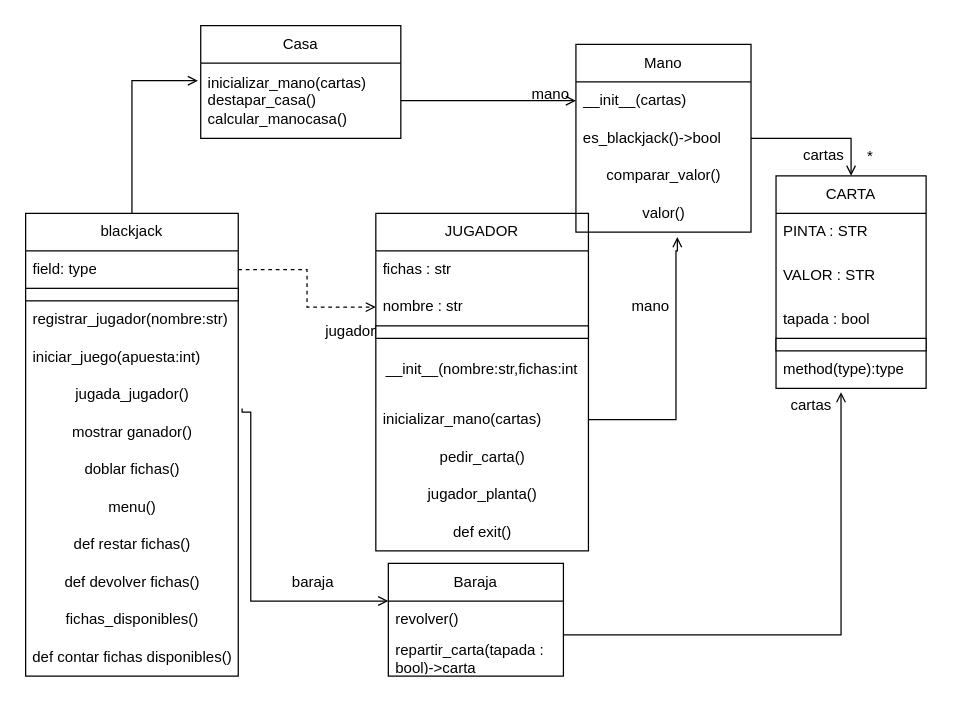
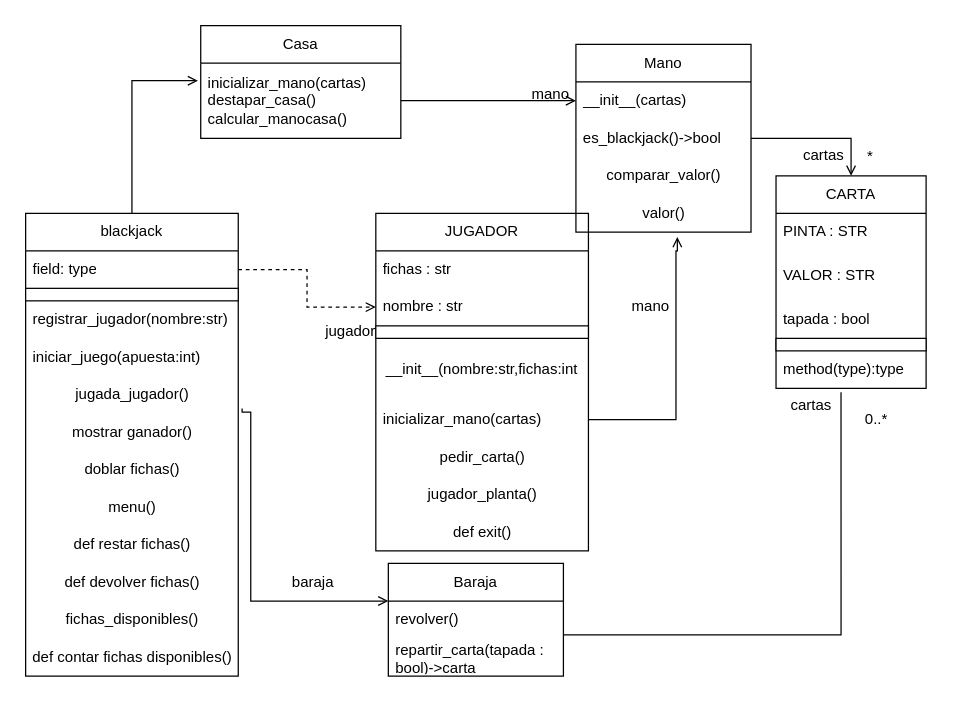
  <mxCell id="0" />
  <mxCell id="1" parent="0" />
  <mxCell id="2" value="CARTA" style="swimlane;fontStyle=0;childLayout=stackLayout;horizontal=1;startSize=30;horizontalStack=0;resizeParent=1;resizeParentMax=0;resizeLast=0;collapsible=1;marginBottom=0;whiteSpace=wrap;html=1;" parent="1" vertex="1"><mxGeometry x="620" y="140" width="120" height="170" as="geometry" /></mxCell>
  <mxCell id="3" value="PINTA : STR" style="text;strokeColor=none;fillColor=none;align=left;verticalAlign=middle;spacingLeft=4;spacingRight=4;overflow=hidden;points=[[0,0.5],[1,0.5]];portConstraint=eastwest;rotatable=0;whiteSpace=wrap;html=1;" parent="2" vertex="1"><mxGeometry y="30" width="120" height="30" as="geometry" /></mxCell>
  <mxCell id="4" value="VALOR : STR" style="text;strokeColor=none;fillColor=none;align=left;verticalAlign=middle;spacingLeft=4;spacingRight=4;overflow=hidden;points=[[0,0.5],[1,0.5]];portConstraint=eastwest;rotatable=0;whiteSpace=wrap;html=1;" parent="2" vertex="1"><mxGeometry y="60" width="120" height="40" as="geometry" /></mxCell>
  <mxCell id="5" value="tapada : bool" style="text;strokeColor=none;fillColor=none;align=left;verticalAlign=middle;spacingLeft=4;spacingRight=4;overflow=hidden;points=[[0,0.5],[1,0.5]];portConstraint=eastwest;rotatable=0;whiteSpace=wrap;html=1;" parent="2" vertex="1"><mxGeometry y="100" width="120" height="30" as="geometry" /></mxCell>
  <mxCell id="6" value="" style="rounded=0;whiteSpace=wrap;html=1;" vertex="1" parent="2"><mxGeometry y="130" width="120" height="10" as="geometry" /></mxCell>
  <mxCell id="7" value="method(type):type" style="text;strokeColor=none;fillColor=none;align=left;verticalAlign=middle;spacingLeft=4;spacingRight=4;overflow=hidden;points=[[0,0.5],[1,0.5]];portConstraint=eastwest;rotatable=0;whiteSpace=wrap;html=1;" parent="2" vertex="1"><mxGeometry y="140" width="120" height="30" as="geometry" /></mxCell>
  <mxCell id="8" value="JUGADOR" style="swimlane;fontStyle=0;childLayout=stackLayout;horizontal=1;startSize=30;horizontalStack=0;resizeParent=1;resizeParentMax=0;resizeLast=0;collapsible=1;marginBottom=0;whiteSpace=wrap;html=1;" parent="1" vertex="1"><mxGeometry x="300" y="170" width="170" height="270" as="geometry" /></mxCell>
  <mxCell id="9" value="fichas : str" style="text;strokeColor=none;fillColor=none;align=left;verticalAlign=middle;spacingLeft=4;spacingRight=4;overflow=hidden;points=[[0,0.5],[1,0.5]];portConstraint=eastwest;rotatable=0;whiteSpace=wrap;html=1;" parent="8" vertex="1"><mxGeometry y="30" width="170" height="30" as="geometry" /></mxCell>
  <mxCell id="10" value="nombre : str" style="text;strokeColor=none;fillColor=none;align=left;verticalAlign=middle;spacingLeft=4;spacingRight=4;overflow=hidden;points=[[0,0.5],[1,0.5]];portConstraint=eastwest;rotatable=0;whiteSpace=wrap;html=1;" parent="8" vertex="1"><mxGeometry y="60" width="170" height="30" as="geometry" /></mxCell>
  <mxCell id="11" value="" style="rounded=0;whiteSpace=wrap;html=1;" vertex="1" parent="8"><mxGeometry y="90" width="170" height="10" as="geometry" /></mxCell>
  <mxCell id="12" value="__init__(nombre:str,fichas:int" style="text;strokeColor=none;fillColor=none;align=center;verticalAlign=middle;spacingLeft=4;spacingRight=4;overflow=hidden;points=[[0,0.5],[1,0.5]];portConstraint=eastwest;rotatable=0;whiteSpace=wrap;html=1;labelPosition=center;verticalLabelPosition=middle;" parent="8" vertex="1"><mxGeometry y="100" width="170" height="50" as="geometry" /></mxCell>
  <mxCell id="13" value="inicializar_mano(cartas)" style="text;strokeColor=none;fillColor=none;align=left;verticalAlign=middle;spacingLeft=4;spacingRight=4;overflow=hidden;points=[[0,0.5],[1,0.5]];portConstraint=eastwest;rotatable=0;whiteSpace=wrap;html=1;" parent="8" vertex="1"><mxGeometry y="150" width="170" height="30" as="geometry" /></mxCell>
  <mxCell id="14" value="pedir_carta()" style="text;html=1;align=center;verticalAlign=middle;resizable=0;points=[];autosize=1;strokeColor=none;fillColor=none;" vertex="1" parent="8"><mxGeometry y="180" width="170" height="30" as="geometry" /></mxCell>
  <mxCell id="15" value="jugador_planta()" style="text;html=1;align=center;verticalAlign=middle;resizable=0;points=[];autosize=1;strokeColor=none;fillColor=none;" vertex="1" parent="8"><mxGeometry y="210" width="170" height="30" as="geometry" /></mxCell>
  <mxCell id="16" value="def exit()" style="text;html=1;align=center;verticalAlign=middle;resizable=0;points=[];autosize=1;strokeColor=none;fillColor=none;" vertex="1" parent="8"><mxGeometry y="240" width="170" height="30" as="geometry" /></mxCell>
  <mxCell id="17" style="edgeStyle=orthogonalEdgeStyle;rounded=0;orthogonalLoop=1;jettySize=auto;html=1;entryX=-0.014;entryY=0.233;entryDx=0;entryDy=0;entryPerimeter=0;endArrow=open;endFill=0;" parent="1" source="18" target="32" edge="1"><mxGeometry relative="1" as="geometry" /></mxCell>
  <mxCell id="18" value="blackjack" style="swimlane;fontStyle=0;childLayout=stackLayout;horizontal=1;startSize=30;horizontalStack=0;resizeParent=1;resizeParentMax=0;resizeLast=0;collapsible=1;marginBottom=0;whiteSpace=wrap;html=1;" parent="1" vertex="1"><mxGeometry x="20" y="170" width="170" height="370" as="geometry" /></mxCell>
  <mxCell id="19" value="field: type" style="text;strokeColor=none;fillColor=none;align=left;verticalAlign=middle;spacingLeft=4;spacingRight=4;overflow=hidden;points=[[0,0.5],[1,0.5]];portConstraint=eastwest;rotatable=0;whiteSpace=wrap;html=1;" parent="18" vertex="1"><mxGeometry y="30" width="170" height="30" as="geometry" /></mxCell>
  <mxCell id="20" value="" style="rounded=0;whiteSpace=wrap;html=1;" vertex="1" parent="18"><mxGeometry y="60" width="170" height="10" as="geometry" /></mxCell>
  <mxCell id="21" value="registrar_jugador(nombre:str)" style="text;strokeColor=none;fillColor=none;align=left;verticalAlign=middle;spacingLeft=4;spacingRight=4;overflow=hidden;points=[[0,0.5],[1,0.5]];portConstraint=eastwest;rotatable=0;whiteSpace=wrap;html=1;" parent="18" vertex="1"><mxGeometry y="70" width="170" height="30" as="geometry" /></mxCell>
  <mxCell id="22" value="iniciar_juego(apuesta:int)" style="text;strokeColor=none;fillColor=none;align=left;verticalAlign=middle;spacingLeft=4;spacingRight=4;overflow=hidden;points=[[0,0.5],[1,0.5]];portConstraint=eastwest;rotatable=0;whiteSpace=wrap;html=1;" parent="18" vertex="1"><mxGeometry y="100" width="170" height="30" as="geometry" /></mxCell>
  <mxCell id="23" value="jugada_jugador()" style="text;html=1;align=center;verticalAlign=middle;resizable=0;points=[];autosize=1;strokeColor=none;fillColor=none;" vertex="1" parent="18"><mxGeometry y="130" width="170" height="30" as="geometry" /></mxCell>
  <mxCell id="24" value="mostrar ganador()" style="text;html=1;align=center;verticalAlign=middle;resizable=0;points=[];autosize=1;strokeColor=none;fillColor=none;" vertex="1" parent="18"><mxGeometry y="160" width="170" height="30" as="geometry" /></mxCell>
  <mxCell id="25" value="doblar fichas()" style="text;html=1;align=center;verticalAlign=middle;resizable=0;points=[];autosize=1;strokeColor=none;fillColor=none;" vertex="1" parent="18"><mxGeometry y="190" width="170" height="30" as="geometry" /></mxCell>
  <mxCell id="26" value="menu()" style="text;html=1;align=center;verticalAlign=middle;resizable=0;points=[];autosize=1;strokeColor=none;fillColor=none;" vertex="1" parent="18"><mxGeometry y="220" width="170" height="30" as="geometry" /></mxCell>
  <mxCell id="27" value="def restar fichas()" style="text;html=1;align=center;verticalAlign=middle;resizable=0;points=[];autosize=1;strokeColor=none;fillColor=none;" vertex="1" parent="18"><mxGeometry y="250" width="170" height="30" as="geometry" /></mxCell>
  <mxCell id="28" value="def devolver fichas()" style="text;html=1;align=center;verticalAlign=middle;resizable=0;points=[];autosize=1;strokeColor=none;fillColor=none;" vertex="1" parent="18"><mxGeometry y="280" width="170" height="30" as="geometry" /></mxCell>
  <mxCell id="29" value="fichas_disponibles()" style="text;html=1;align=center;verticalAlign=middle;resizable=0;points=[];autosize=1;strokeColor=none;fillColor=none;" vertex="1" parent="18"><mxGeometry y="310" width="170" height="30" as="geometry" /></mxCell>
  <mxCell id="30" value="def contar fichas disponibles()" style="text;html=1;align=center;verticalAlign=middle;resizable=0;points=[];autosize=1;strokeColor=none;fillColor=none;" vertex="1" parent="18"><mxGeometry y="340" width="170" height="30" as="geometry" /></mxCell>
  <mxCell id="31" value="Casa" style="swimlane;fontStyle=0;childLayout=stackLayout;horizontal=1;startSize=30;horizontalStack=0;resizeParent=1;resizeParentMax=0;resizeLast=0;collapsible=1;marginBottom=0;whiteSpace=wrap;html=1;" parent="1" vertex="1"><mxGeometry x="160" y="20" width="160" height="90" as="geometry" /></mxCell>
  <mxCell id="32" value="inicializar_mano(cartas)&lt;br&gt;destapar_casa()&lt;br&gt;calcular_manocasa()" style="text;strokeColor=none;fillColor=none;align=left;verticalAlign=middle;spacingLeft=4;spacingRight=4;overflow=hidden;points=[[0,0.5],[1,0.5]];portConstraint=eastwest;rotatable=0;whiteSpace=wrap;html=1;" parent="31" vertex="1"><mxGeometry y="30" width="160" height="60" as="geometry" /></mxCell>
  <mxCell id="33" value="Mano" style="swimlane;fontStyle=0;childLayout=stackLayout;horizontal=1;startSize=30;horizontalStack=0;resizeParent=1;resizeParentMax=0;resizeLast=0;collapsible=1;marginBottom=0;whiteSpace=wrap;html=1;" parent="1" vertex="1"><mxGeometry x="460" y="35" width="140" height="150" as="geometry" /></mxCell>
  <mxCell id="34" value="__init__(cartas)" style="text;strokeColor=none;fillColor=none;align=left;verticalAlign=middle;spacingLeft=4;spacingRight=4;overflow=hidden;points=[[0,0.5],[1,0.5]];portConstraint=eastwest;rotatable=0;whiteSpace=wrap;html=1;" parent="33" vertex="1"><mxGeometry y="30" width="140" height="30" as="geometry" /></mxCell>
  <mxCell id="35" value="es_blackjack()-&amp;gt;bool" style="text;strokeColor=none;fillColor=none;align=left;verticalAlign=middle;spacingLeft=4;spacingRight=4;overflow=hidden;points=[[0,0.5],[1,0.5]];portConstraint=eastwest;rotatable=0;whiteSpace=wrap;html=1;" parent="33" vertex="1"><mxGeometry y="60" width="140" height="30" as="geometry" /></mxCell>
  <mxCell id="36" value="comparar_valor()" style="text;html=1;align=center;verticalAlign=middle;resizable=0;points=[];autosize=1;strokeColor=none;fillColor=none;" vertex="1" parent="33"><mxGeometry y="90" width="140" height="30" as="geometry" /></mxCell>
  <mxCell id="37" value="valor()" style="text;html=1;align=center;verticalAlign=middle;resizable=0;points=[];autosize=1;strokeColor=none;fillColor=none;" vertex="1" parent="33"><mxGeometry y="120" width="140" height="30" as="geometry" /></mxCell>
  <mxCell id="38" value="Baraja" style="swimlane;fontStyle=0;childLayout=stackLayout;horizontal=1;startSize=30;horizontalStack=0;resizeParent=1;resizeParentMax=0;resizeLast=0;collapsible=1;marginBottom=0;whiteSpace=wrap;html=1;" parent="1" vertex="1"><mxGeometry x="310" y="450" width="140" height="90" as="geometry" /></mxCell>
  <mxCell id="39" value="revolver()" style="text;strokeColor=none;fillColor=none;align=left;verticalAlign=middle;spacingLeft=4;spacingRight=4;overflow=hidden;points=[[0,0.5],[1,0.5]];portConstraint=eastwest;rotatable=0;whiteSpace=wrap;html=1;" parent="38" vertex="1"><mxGeometry y="30" width="140" height="30" as="geometry" /></mxCell>
  <mxCell id="40" value="repartir_carta(tapada : bool)-&amp;gt;carta" style="text;strokeColor=none;fillColor=none;align=left;verticalAlign=middle;spacingLeft=4;spacingRight=4;overflow=hidden;points=[[0,0.5],[1,0.5]];portConstraint=eastwest;rotatable=0;whiteSpace=wrap;html=1;" parent="38" vertex="1"><mxGeometry y="60" width="140" height="30" as="geometry" /></mxCell>
  <mxCell id="41" style="edgeStyle=orthogonalEdgeStyle;rounded=0;orthogonalLoop=1;jettySize=auto;html=1;entryX=0.5;entryY=0;entryDx=0;entryDy=0;endArrow=open;endFill=0;" parent="1" source="35" target="2" edge="1"><mxGeometry relative="1" as="geometry" /></mxCell>
- <mxCell id="42" style="edgeStyle=orthogonalEdgeStyle;rounded=0;orthogonalLoop=1;jettySize=auto;html=1;endArrow=open;endFill=0;entryX=0.433;entryY=1.1;entryDx=0;entryDy=0;entryPerimeter=0;exitX=1;exitY=-0.1;exitDx=0;exitDy=0;exitPerimeter=0;" parent="1" source="40" target="7" edge="1"><mxGeometry relative="1" as="geometry"><mxPoint x="670" y="380" as="targetPoint" /><Array as="points"><mxPoint x="672" y="507" /></Array></mxGeometry></mxCell>
+ <mxCell id="42" style="edgeStyle=orthogonalEdgeStyle;rounded=0;orthogonalLoop=1;jettySize=auto;html=1;endArrow=none;endFill=0;entryX=0.433;entryY=1.1;entryDx=0;entryDy=0;entryPerimeter=0;exitX=1;exitY=-0.1;exitDx=0;exitDy=0;exitPerimeter=0;" parent="1" source="40" target="7" edge="1"><mxGeometry relative="1" as="geometry"><mxPoint x="670" y="380" as="targetPoint" /><Array as="points"><mxPoint x="672" y="507" /></Array></mxGeometry></mxCell>
  <mxCell id="43" style="edgeStyle=orthogonalEdgeStyle;rounded=0;orthogonalLoop=1;jettySize=auto;html=1;endArrow=open;endFill=0;exitX=1.018;exitY=-0.133;exitDx=0;exitDy=0;exitPerimeter=0;" parent="1" source="24" edge="1"><mxGeometry relative="1" as="geometry"><mxPoint x="310" y="480" as="targetPoint" /><Array as="points"><mxPoint x="193" y="329" /><mxPoint x="200" y="329" /><mxPoint x="200" y="480" /></Array></mxGeometry></mxCell>
  <mxCell id="44" style="edgeStyle=orthogonalEdgeStyle;rounded=0;orthogonalLoop=1;jettySize=auto;html=1;exitX=1;exitY=0.5;exitDx=0;exitDy=0;entryX=0;entryY=0.5;entryDx=0;entryDy=0;endArrow=open;endFill=0;" parent="1" source="32" target="34" edge="1"><mxGeometry relative="1" as="geometry" /></mxCell>
  <mxCell id="45" style="edgeStyle=orthogonalEdgeStyle;rounded=0;orthogonalLoop=1;jettySize=auto;html=1;entryX=0;entryY=0.5;entryDx=0;entryDy=0;endArrow=open;endFill=0;dashed=1;" parent="1" source="19" target="10" edge="1"><mxGeometry relative="1" as="geometry" /></mxCell>
  <mxCell id="46" style="edgeStyle=orthogonalEdgeStyle;rounded=0;orthogonalLoop=1;jettySize=auto;html=1;endArrow=open;endFill=0;exitX=1;exitY=0.5;exitDx=0;exitDy=0;entryX=0.579;entryY=1.133;entryDx=0;entryDy=0;entryPerimeter=0;" parent="1" source="13" target="37" edge="1"><mxGeometry relative="1" as="geometry"><mxPoint x="540" y="150" as="targetPoint" /><Array as="points"><mxPoint x="540" y="335" /><mxPoint x="540" y="200" /><mxPoint x="541" y="200" /></Array></mxGeometry></mxCell>
  <mxCell id="47" value="mano" style="text;strokeColor=none;align=center;fillColor=none;html=1;verticalAlign=middle;whiteSpace=wrap;rounded=0;" parent="1" vertex="1"><mxGeometry x="410" y="60" width="60" height="30" as="geometry" /></mxCell>
  <mxCell id="48" value="mano" style="text;strokeColor=none;align=center;fillColor=none;html=1;verticalAlign=middle;whiteSpace=wrap;rounded=0;" parent="1" vertex="1"><mxGeometry x="490" y="230" width="60" height="30" as="geometry" /></mxCell>
  <mxCell id="49" value="baraja" style="text;strokeColor=none;align=center;fillColor=none;html=1;verticalAlign=middle;whiteSpace=wrap;rounded=0;" parent="1" vertex="1"><mxGeometry x="220" y="450" width="60" height="30" as="geometry" /></mxCell>
  <mxCell id="50" value="jugador" style="text;strokeColor=none;align=center;fillColor=none;html=1;verticalAlign=middle;whiteSpace=wrap;rounded=0;" parent="1" vertex="1"><mxGeometry x="250" y="250" width="60" height="30" as="geometry" /></mxCell>
  <mxCell id="51" value="cartas" style="text;whiteSpace=wrap;" vertex="1" parent="1"><mxGeometry x="640" y="110" width="40" height="40" as="geometry" /></mxCell>
  <mxCell id="52" value="cartas" style="text;whiteSpace=wrap;" vertex="1" parent="1"><mxGeometry x="630" y="310" width="40" height="40" as="geometry" /></mxCell>
+ <mxCell id="53" value="0..*" style="text;html=1;align=center;verticalAlign=middle;resizable=0;points=[];autosize=1;strokeColor=none;fillColor=none;" vertex="1" parent="1"><mxGeometry x="680" y="320" width="40" height="30" as="geometry" /></mxCell>
  <mxCell id="54" value="*" style="text;html=1;align=center;verticalAlign=middle;resizable=0;points=[];autosize=1;strokeColor=none;fillColor=none;" vertex="1" parent="1"><mxGeometry x="680" y="110" width="30" height="30" as="geometry" /></mxCell>
